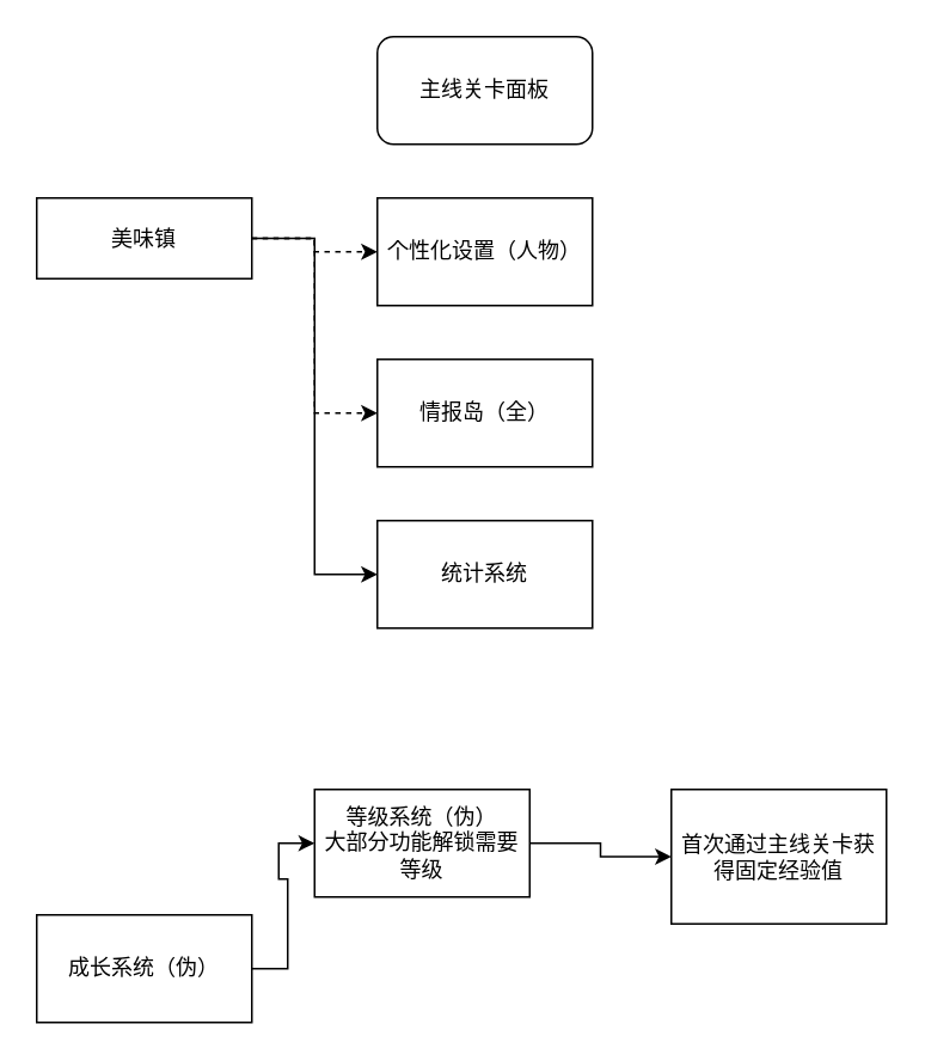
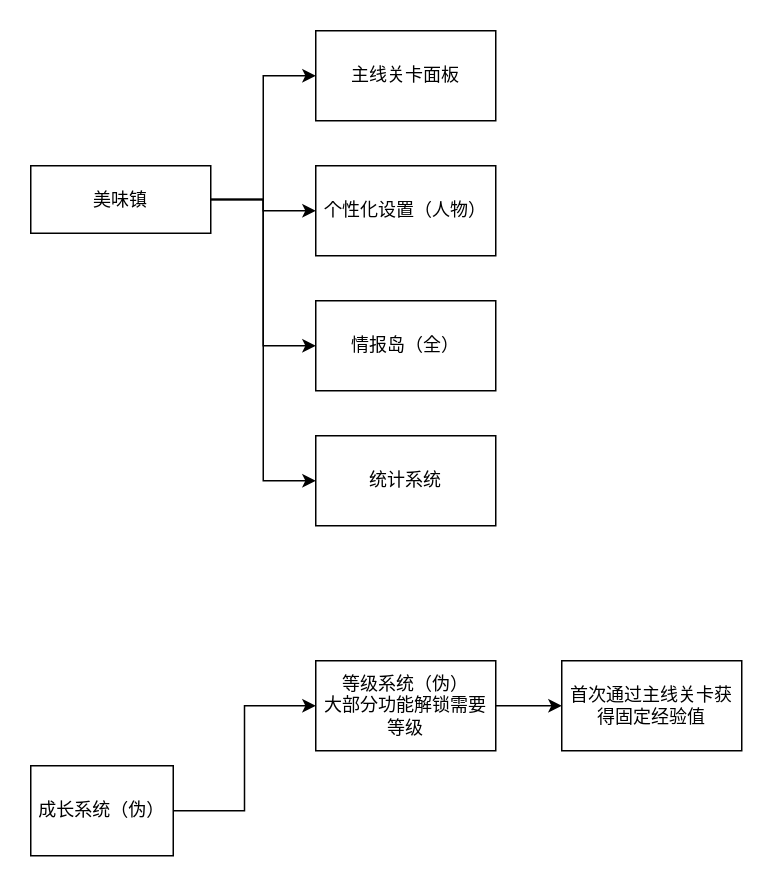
  <mxCell id="0" />
  <mxCell id="1" parent="0" />
- <mxCell id="3" style="edgeStyle=orthogonalEdgeStyle;rounded=0;orthogonalLoop=1;jettySize=auto;html=1;dashed=1;" edge="1" parent="1" source="6" target="8"><mxGeometry relative="1" as="geometry" /></mxCell>
- <mxCell id="4" style="edgeStyle=orthogonalEdgeStyle;rounded=0;orthogonalLoop=1;jettySize=auto;html=1;entryX=0;entryY=0.5;entryDx=0;entryDy=0;dashed=1;" edge="1" parent="1" source="6" target="9"><mxGeometry relative="1" as="geometry" /></mxCell>
+ <mxCell id="2" style="edgeStyle=orthogonalEdgeStyle;rounded=0;orthogonalLoop=1;jettySize=auto;html=1;entryX=0;entryY=0.5;entryDx=0;entryDy=0;" edge="1" parent="1" source="6" target="7"><mxGeometry relative="1" as="geometry" /></mxCell>
+ <mxCell id="3" style="edgeStyle=orthogonalEdgeStyle;rounded=0;orthogonalLoop=1;jettySize=auto;html=1;" edge="1" parent="1" source="6" target="8"><mxGeometry relative="1" as="geometry" /></mxCell>
+ <mxCell id="4" style="edgeStyle=orthogonalEdgeStyle;rounded=0;orthogonalLoop=1;jettySize=auto;html=1;entryX=0;entryY=0.5;entryDx=0;entryDy=0;" edge="1" parent="1" source="6" target="9"><mxGeometry relative="1" as="geometry" /></mxCell>
  <mxCell id="5" style="edgeStyle=orthogonalEdgeStyle;rounded=0;orthogonalLoop=1;jettySize=auto;html=1;entryX=0;entryY=0.5;entryDx=0;entryDy=0;" edge="1" parent="1" source="6" target="10"><mxGeometry relative="1" as="geometry" /></mxCell>
  <mxCell id="6" value="美味镇" style="rounded=0;whiteSpace=wrap;html=1;" vertex="1" parent="1"><mxGeometry x="20" y="110" width="120" height="45" as="geometry" /></mxCell>
- <mxCell id="7" value="主线关卡面板" style="whiteSpace=wrap;html=1;rounded=1;" vertex="1" parent="1"><mxGeometry x="210" y="20" width="120" height="60" as="geometry" /></mxCell>
+ <mxCell id="7" value="主线关卡面板" style="rounded=0;whiteSpace=wrap;html=1;" vertex="1" parent="1"><mxGeometry x="210" y="20" width="120" height="60" as="geometry" /></mxCell>
  <mxCell id="8" value="个性化设置（人物）" style="rounded=0;whiteSpace=wrap;html=1;" vertex="1" parent="1"><mxGeometry x="210" y="110" width="120" height="60" as="geometry" /></mxCell>
  <mxCell id="9" value="情报岛（全）" style="rounded=0;whiteSpace=wrap;html=1;" vertex="1" parent="1"><mxGeometry x="210" y="200" width="120" height="60" as="geometry" /></mxCell>
  <mxCell id="10" value="统计系统" style="rounded=0;whiteSpace=wrap;html=1;" vertex="1" parent="1"><mxGeometry x="210" y="290" width="120" height="60" as="geometry" /></mxCell>
  <mxCell id="11" style="edgeStyle=orthogonalEdgeStyle;rounded=0;orthogonalLoop=1;jettySize=auto;html=1;entryX=0;entryY=0.5;entryDx=0;entryDy=0;" edge="1" parent="1" source="12" target="14"><mxGeometry relative="1" as="geometry" /></mxCell>
- <mxCell id="12" value="成长系统（伪）" style="rounded=0;whiteSpace=wrap;html=1;" vertex="1" parent="1"><mxGeometry x="20" y="510" width="120" height="60" as="geometry" /></mxCell>
+ <mxCell id="12" value="成长系统（伪）" style="rounded=0;whiteSpace=wrap;html=1;" vertex="1" parent="1"><mxGeometry x="20" y="510" width="95" height="60" as="geometry" /></mxCell>
  <mxCell id="13" style="edgeStyle=orthogonalEdgeStyle;rounded=0;orthogonalLoop=1;jettySize=auto;html=1;" edge="1" parent="1" source="14" target="15"><mxGeometry relative="1" as="geometry" /></mxCell>
- <mxCell id="14" value="等级系统（伪）&lt;br&gt;大部分功能解锁需要等级" style="rounded=0;whiteSpace=wrap;html=1;" vertex="1" parent="1"><mxGeometry x="175" y="440" width="120" height="60" as="geometry" /></mxCell>
- <mxCell id="15" value="首次通过主线关卡获得固定经验值" style="rounded=0;whiteSpace=wrap;html=1;" vertex="1" parent="1"><mxGeometry x="374" y="440" width="120" height="75" as="geometry" /></mxCell>
+ <mxCell id="14" value="等级系统（伪）&lt;br&gt;大部分功能解锁需要等级" style="rounded=0;whiteSpace=wrap;html=1;" vertex="1" parent="1"><mxGeometry x="210" y="440" width="120" height="60" as="geometry" /></mxCell>
+ <mxCell id="15" value="首次通过主线关卡获得固定经验值" style="rounded=0;whiteSpace=wrap;html=1;" vertex="1" parent="1"><mxGeometry x="374" y="440" width="120" height="60" as="geometry" /></mxCell>
